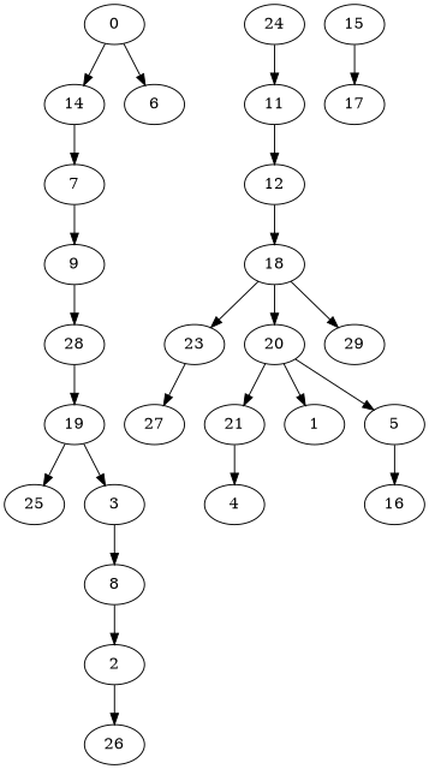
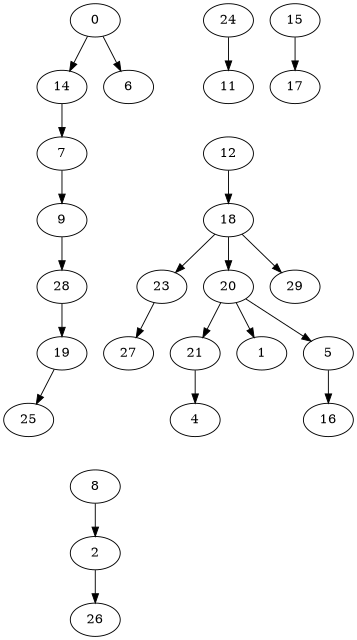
  digraph {
    n1 [label=0]
    n2 [label=14]
    n3 [label=6]
    n4 [label=7]
    n5 [label=9]
    n6 [label=28]
    n7 [label=19]
    n8 [label=25]
-   n9 [label=3]
    n10 [label=8]
    n11 [label=2]
    n12 [label=26]
    n13 [label=24]
    n14 [label=11]
    n15 [label=12]
    n16 [label=18]
    n17 [label=23]
    n18 [label=20]
    n19 [label=29]
    n20 [label=27]
    n21 [label=21]
    n22 [label=1]
    n23 [label=5]
    n24 [label=4]
    n25 [label=16]
    n26 [label=15]
    n27 [label=17]
    n1 -> n2
    n1 -> n3
    n2 -> n4
    n4 -> n5
    n5 -> n6
    n6 -> n7
    n7 -> n8
-   n7 -> n9
-   n9 -> n10
    n10 -> n11
    n11 -> n12
    n13 -> n14
-   n14 -> n15
    n15 -> n16
    n16 -> n17
    n16 -> n18
    n16 -> n19
    n17 -> n20
    n18 -> n21
    n18 -> n22
    n18 -> n23
    n21 -> n24
    n23 -> n25
    n26 -> n27
  }
